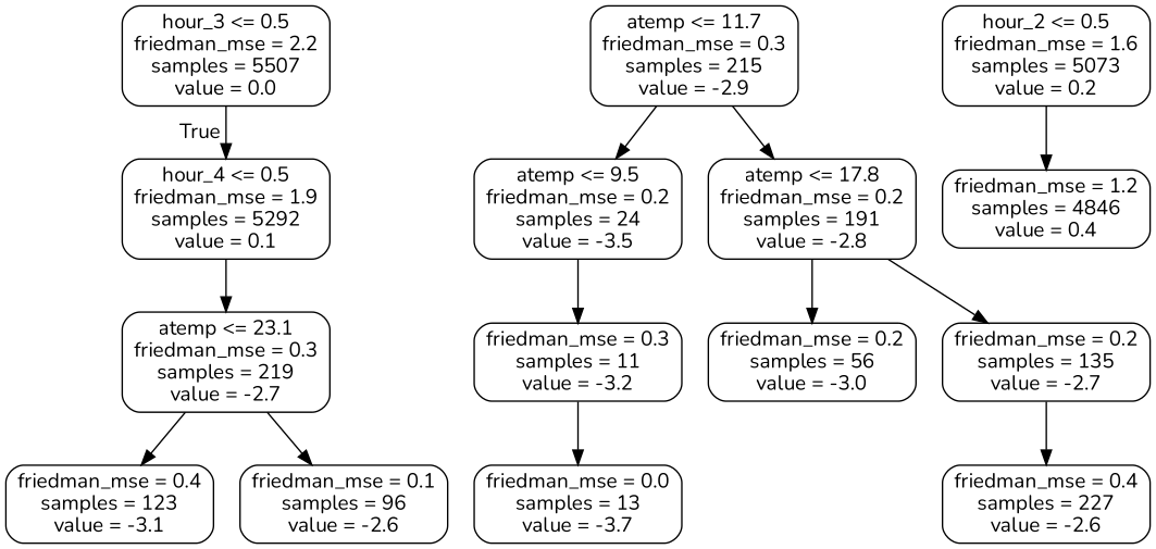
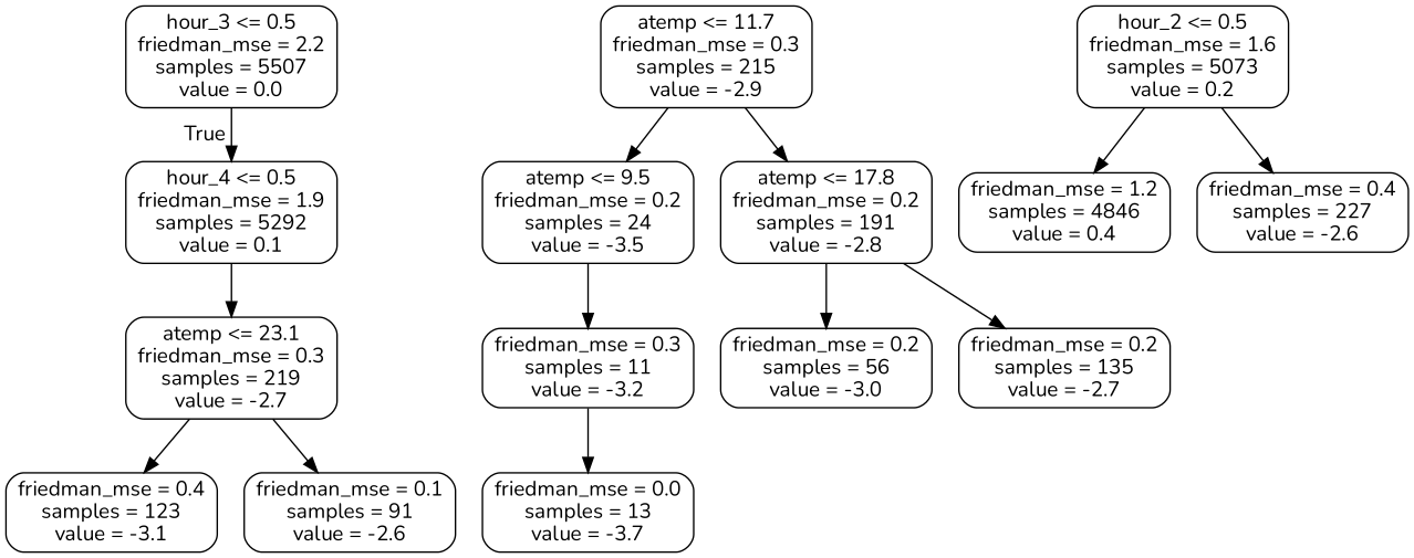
  digraph {
    fontname=Nunito
    node [color=black fontname=Nunito shape=box style=rounded]
    edge [fontname=Nunito]
    n1 [label="hour_3 <= 0.5\nfriedman_mse = 2.2\nsamples = 5507\nvalue = 0.0"]
    n2 [label="hour_4 <= 0.5\nfriedman_mse = 1.9\nsamples = 5292\nvalue = 0.1"]
    n3 [label="atemp <= 23.1\nfriedman_mse = 0.3\nsamples = 219\nvalue = -2.7"]
    n4 [label="atemp <= 11.7\nfriedman_mse = 0.3\nsamples = 215\nvalue = -2.9"]
    n5 [label="atemp <= 9.5\nfriedman_mse = 0.2\nsamples = 24\nvalue = -3.5"]
    n6 [label="atemp <= 17.8\nfriedman_mse = 0.2\nsamples = 191\nvalue = -2.8"]
    n7 [label="hour_2 <= 0.5\nfriedman_mse = 1.6\nsamples = 5073\nvalue = 0.2"]
    n8 [label="friedman_mse = 1.2\nsamples = 4846\nvalue = 0.4"]
    n9 [label="friedman_mse = 0.4\nsamples = 227\nvalue = -2.6"]
    n10 [label="friedman_mse = 0.4\nsamples = 123\nvalue = -3.1"]
-   n11 [label="friedman_mse = 0.1\nsamples = 96\nvalue = -2.6"]
+   n11 [label="friedman_mse = 0.1\nsamples = 91\nvalue = -2.6"]
    n12 [label="friedman_mse = 0.3\nsamples = 11\nvalue = -3.2"]
    n13 [label="friedman_mse = 0.2\nsamples = 56\nvalue = -3.0"]
    n14 [label="friedman_mse = 0.2\nsamples = 135\nvalue = -2.7"]
    n15 [label="friedman_mse = 0.0\nsamples = 13\nvalue = -3.7"]
    n1 -> n2 [headlabel=True labelangle=45 labeldistance=2.5]
    n2 -> n3
    n3 -> n10
    n3 -> n11
    n4 -> n5
    n4 -> n6
    n5 -> n12
    n6 -> n13
    n6 -> n14
    n7 -> n8
-   n14 -> n9
+   n7 -> n9
    n12 -> n15
  }
